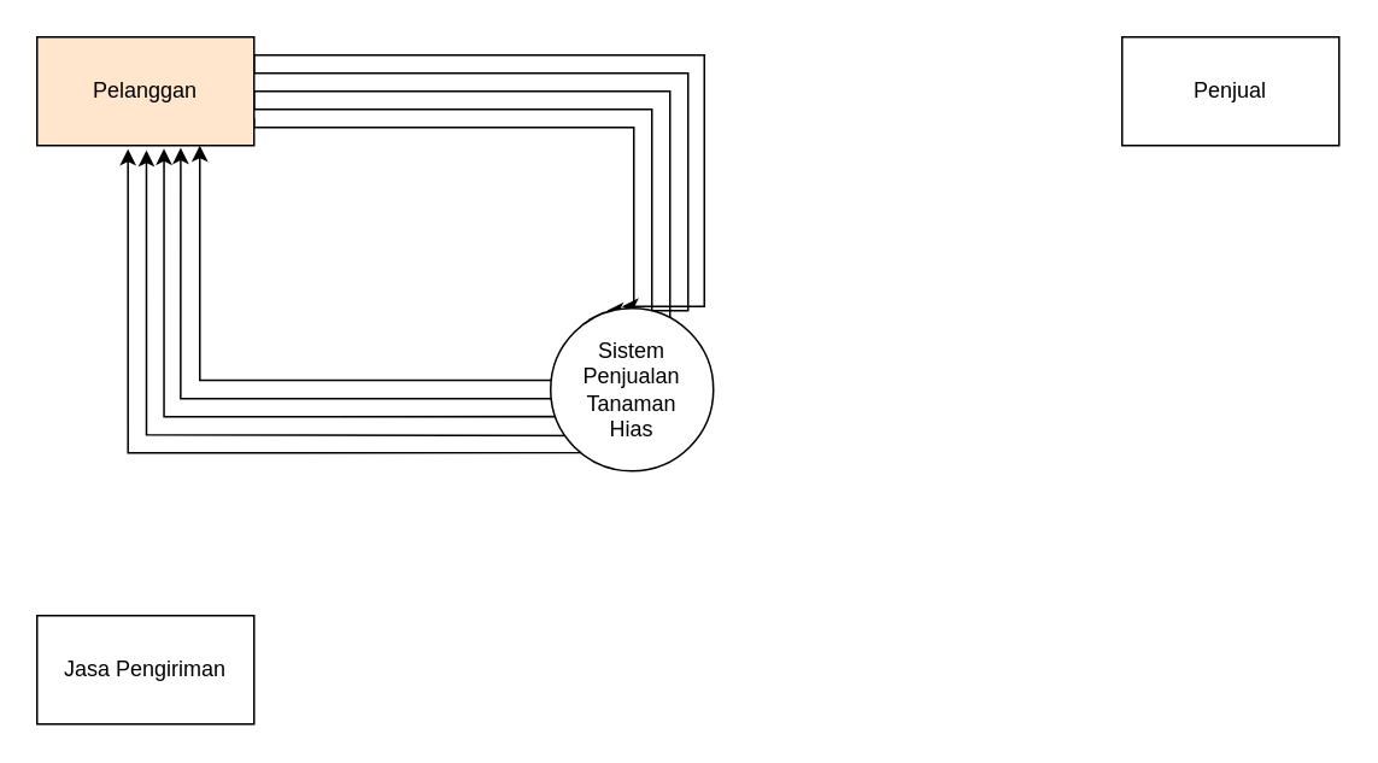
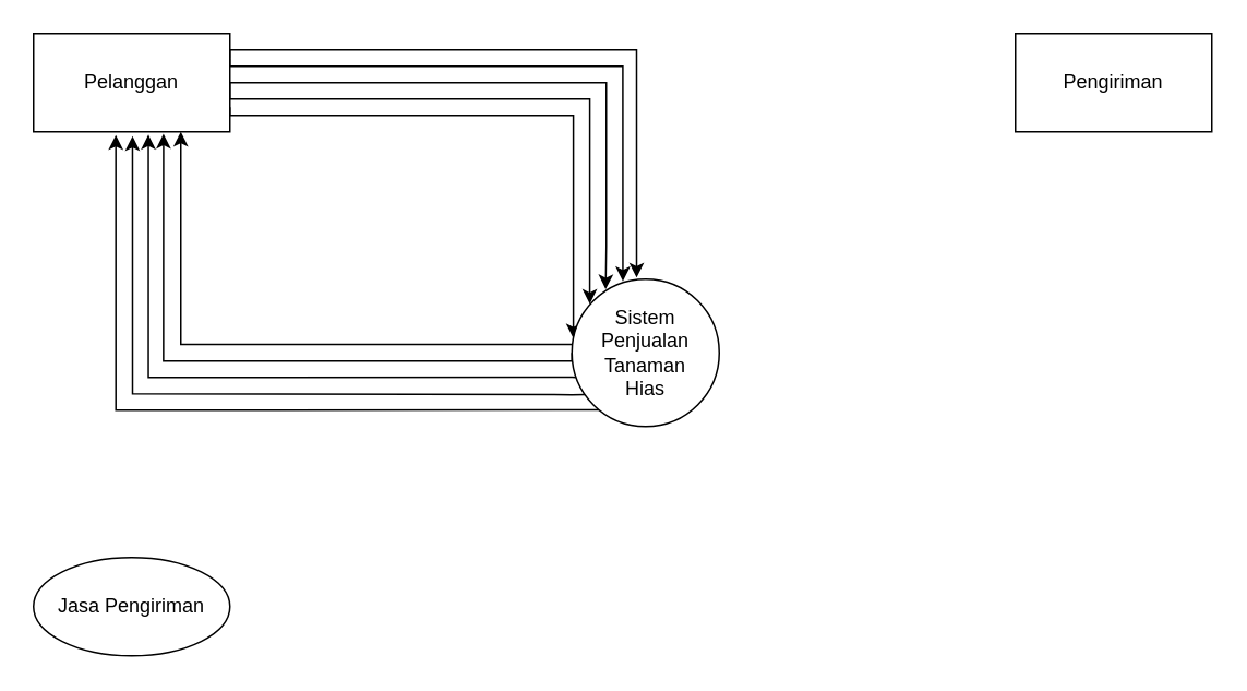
  <mxCell id="0" />
  <mxCell id="1" parent="0" />
  <mxCell id="2" style="edgeStyle=orthogonalEdgeStyle;rounded=0;orthogonalLoop=1;jettySize=auto;html=1;exitX=1;exitY=0.5;exitDx=0;exitDy=0;entryX=0.121;entryY=0.168;entryDx=0;entryDy=0;entryPerimeter=0;" edge="1" parent="1" source="7" target="15"><mxGeometry relative="1" as="geometry"><mxPoint x="360" y="49.857" as="targetPoint" /><Array as="points"><mxPoint x="140" y="60" /><mxPoint x="360" y="60" /></Array></mxGeometry></mxCell>
  <mxCell id="3" style="edgeStyle=orthogonalEdgeStyle;rounded=0;orthogonalLoop=1;jettySize=auto;html=1;exitX=1;exitY=0.5;exitDx=0;exitDy=0;entryX=0.229;entryY=0.069;entryDx=0;entryDy=0;entryPerimeter=0;" edge="1" parent="1" source="7" target="15"><mxGeometry relative="1" as="geometry"><mxPoint x="370" y="50.2" as="targetPoint" /><Array as="points"><mxPoint x="370" y="50" /><mxPoint x="370" y="150" /><mxPoint x="370" y="150" /></Array></mxGeometry></mxCell>
  <mxCell id="4" style="edgeStyle=orthogonalEdgeStyle;rounded=0;orthogonalLoop=1;jettySize=auto;html=1;exitX=1;exitY=0.25;exitDx=0;exitDy=0;entryX=0.346;entryY=0.014;entryDx=0;entryDy=0;entryPerimeter=0;" edge="1" parent="1" source="7" target="15"><mxGeometry relative="1" as="geometry"><mxPoint x="380" y="35.111" as="targetPoint" /><Array as="points"><mxPoint x="140" y="40" /><mxPoint x="380" y="40" /></Array></mxGeometry></mxCell>
  <mxCell id="5" style="edgeStyle=orthogonalEdgeStyle;rounded=0;orthogonalLoop=1;jettySize=auto;html=1;exitX=1;exitY=0.75;exitDx=0;exitDy=0;entryX=0.01;entryY=0.402;entryDx=0;entryDy=0;entryPerimeter=0;" edge="1" parent="1" source="7" target="15"><mxGeometry relative="1" as="geometry"><mxPoint x="320" y="170" as="targetPoint" /><Array as="points"><mxPoint x="140" y="70" /><mxPoint x="350" y="70" /></Array></mxGeometry></mxCell>
  <mxCell id="6" style="edgeStyle=orthogonalEdgeStyle;rounded=0;orthogonalLoop=1;jettySize=auto;html=1;exitX=1;exitY=0.25;exitDx=0;exitDy=0;entryX=0.439;entryY=-0.011;entryDx=0;entryDy=0;entryPerimeter=0;" edge="1" parent="1" source="7" target="15"><mxGeometry relative="1" as="geometry"><mxPoint x="390" y="35.111" as="targetPoint" /><Array as="points"><mxPoint x="140" y="30" /><mxPoint x="389" y="30" /></Array></mxGeometry></mxCell>
- <mxCell id="7" value="Pelanggan" style="rounded=0;whiteSpace=wrap;html=1;fillColor=#ffe6cc;" vertex="1" parent="1"><mxGeometry x="20" y="20" width="120" height="60" as="geometry" /></mxCell>
- <mxCell id="8" value="Jasa Pengiriman" style="rounded=0;whiteSpace=wrap;html=1;" vertex="1" parent="1"><mxGeometry x="20" y="340" width="120" height="60" as="geometry" /></mxCell>
- <mxCell id="9" value="Penjual" style="rounded=0;whiteSpace=wrap;html=1;" vertex="1" parent="1"><mxGeometry x="620" y="20" width="120" height="60" as="geometry" /></mxCell>
+ <mxCell id="7" value="Pelanggan" style="rounded=0;whiteSpace=wrap;html=1;" vertex="1" parent="1"><mxGeometry x="20" y="20" width="120" height="60" as="geometry" /></mxCell>
+ <mxCell id="8" value="Jasa Pengiriman" style="ellipse;whiteSpace=wrap;html=1;" vertex="1" parent="1"><mxGeometry x="20" y="340" width="120" height="60" as="geometry" /></mxCell>
+ <mxCell id="9" value="Pengiriman" style="rounded=0;whiteSpace=wrap;html=1;" vertex="1" parent="1"><mxGeometry x="620" y="20" width="120" height="60" as="geometry" /></mxCell>
  <mxCell id="10" style="edgeStyle=orthogonalEdgeStyle;rounded=0;orthogonalLoop=1;jettySize=auto;html=1;exitX=0.004;exitY=0.443;exitDx=0;exitDy=0;entryX=0.75;entryY=1;entryDx=0;entryDy=0;exitPerimeter=0;" edge="1" parent="1" source="15" target="7"><mxGeometry relative="1" as="geometry"><mxPoint x="110" y="215.111" as="targetPoint" /><Array as="points"><mxPoint x="110" y="210" /></Array></mxGeometry></mxCell>
  <mxCell id="11" style="edgeStyle=orthogonalEdgeStyle;rounded=0;orthogonalLoop=1;jettySize=auto;html=1;exitX=0;exitY=0.5;exitDx=0;exitDy=0;entryX=0.662;entryY=1.02;entryDx=0;entryDy=0;entryPerimeter=0;" edge="1" parent="1" source="15" target="7"><mxGeometry relative="1" as="geometry"><mxPoint x="100" y="214.904" as="targetPoint" /><Array as="points"><mxPoint x="349" y="220" /><mxPoint x="99" y="220" /></Array></mxGeometry></mxCell>
  <mxCell id="12" style="edgeStyle=orthogonalEdgeStyle;rounded=0;orthogonalLoop=1;jettySize=auto;html=1;exitX=0.027;exitY=0.666;exitDx=0;exitDy=0;entryX=0.585;entryY=1.029;entryDx=0;entryDy=0;entryPerimeter=0;exitPerimeter=0;" edge="1" parent="1" source="15" target="7"><mxGeometry relative="1" as="geometry"><mxPoint x="90" y="214.904" as="targetPoint" /><Array as="points"><mxPoint x="349" y="230" /><mxPoint x="90" y="230" /></Array></mxGeometry></mxCell>
  <mxCell id="13" style="edgeStyle=orthogonalEdgeStyle;rounded=0;orthogonalLoop=1;jettySize=auto;html=1;exitX=0.09;exitY=0.784;exitDx=0;exitDy=0;entryX=0.504;entryY=1.044;entryDx=0;entryDy=0;entryPerimeter=0;exitPerimeter=0;" edge="1" parent="1" source="15" target="7"><mxGeometry relative="1" as="geometry"><mxPoint x="80" y="215" as="targetPoint" /><Array as="points"><mxPoint x="349" y="241" /><mxPoint x="81" y="240" /></Array></mxGeometry></mxCell>
  <mxCell id="14" style="edgeStyle=orthogonalEdgeStyle;rounded=0;orthogonalLoop=1;jettySize=auto;html=1;exitX=0.192;exitY=0.887;exitDx=0;exitDy=0;entryX=0.419;entryY=1.033;entryDx=0;entryDy=0;entryPerimeter=0;exitPerimeter=0;" edge="1" parent="1" source="15" target="7"><mxGeometry relative="1" as="geometry"><mxPoint x="70" y="246.667" as="targetPoint" /><Array as="points"><mxPoint x="362" y="250" /><mxPoint x="70" y="250" /></Array></mxGeometry></mxCell>
- <mxCell id="15" value="Sistem Penjualan Tanaman&lt;div&gt;Hias&lt;/div&gt;" style="ellipse;whiteSpace=wrap;html=1;aspect=fixed;" vertex="1" parent="1"><mxGeometry x="304" y="170" width="90" height="90" as="geometry" /></mxCell>
+ <mxCell id="15" value="Sistem Penjualan Tanaman&lt;div&gt;Hias&lt;/div&gt;" style="ellipse;whiteSpace=wrap;html=1;aspect=fixed;" vertex="1" parent="1"><mxGeometry x="349" y="170" width="90" height="90" as="geometry" /></mxCell>
